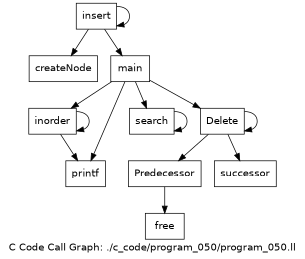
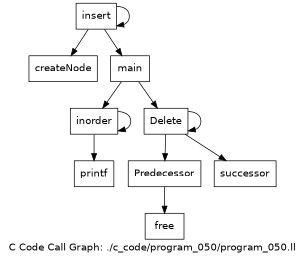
  digraph {
    fontname="DejaVu Sans"
    label="C Code Call Graph: ./c_code/program_050/program_050.ll"
    node [fontname="DejaVu Sans" shape=record]
    edge [fontname="DejaVu Sans"]
    n1 [label="{createNode}"]
    n2 [label="{insert}"]
    n3 [label="{main}"]
    n4 [label="{inorder}"]
    n5 [label="{printf}"]
-   n6 [label="{search}"]
    n7 [label="{Predecessor}"]
    n8 [label="{free}"]
    n9 [label="{successor}"]
    n10 [label="{Delete}"]
    n2 -> n1
    n2 -> n2
    n2 -> n3
    n3 -> n4
-   n3 -> n5
-   n3 -> n6
    n3 -> n10
    n4 -> n4
    n4 -> n5
-   n6 -> n6
    n7 -> n8
    n10 -> n7
    n10 -> n9
    n10 -> n10
  }
